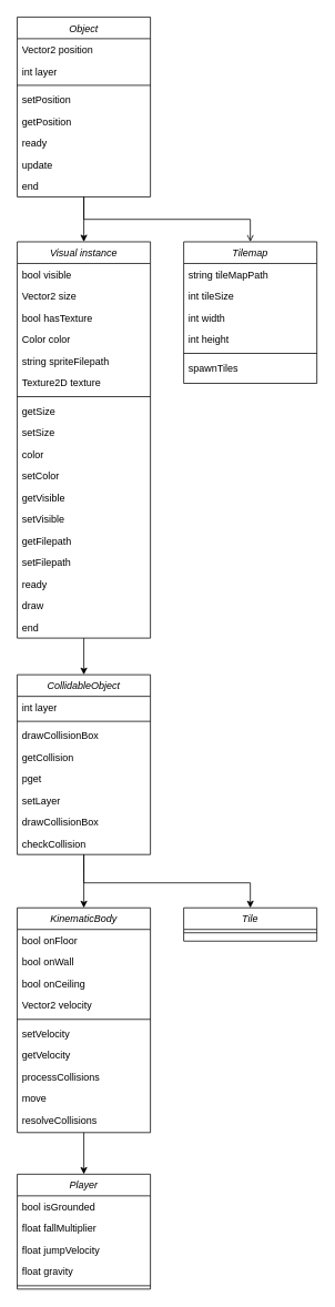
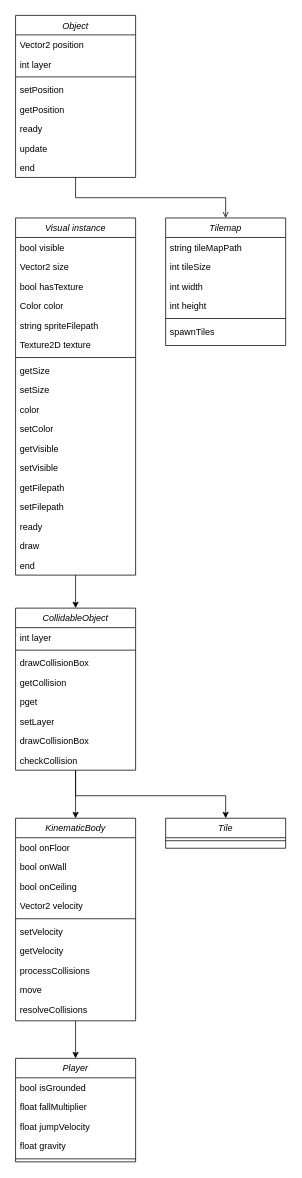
  <mxCell id="0" />
  <mxCell id="1" parent="0" />
- <mxCell id="2" style="edgeStyle=orthogonalEdgeStyle;rounded=0;orthogonalLoop=1;jettySize=auto;html=1;entryX=0.5;entryY=0;entryDx=0;entryDy=0;" parent="1" source="3" target="13" edge="1"><mxGeometry relative="1" as="geometry"><mxPoint x="100" y="220" as="targetPoint" /></mxGeometry></mxCell>
  <mxCell id="3" value="Object" style="swimlane;fontStyle=2;align=center;verticalAlign=top;childLayout=stackLayout;horizontal=1;startSize=26;horizontalStack=0;resizeParent=1;resizeLast=0;collapsible=1;marginBottom=0;rounded=0;shadow=0;strokeWidth=1;" parent="1" vertex="1"><mxGeometry x="20" y="20" width="160" height="216" as="geometry"><mxRectangle x="230" y="140" width="160" height="26" as="alternateBounds" /></mxGeometry></mxCell>
  <mxCell id="4" value="Vector2 position " style="text;align=left;verticalAlign=top;spacingLeft=4;spacingRight=4;overflow=hidden;rotatable=0;points=[[0,0.5],[1,0.5]];portConstraint=eastwest;" parent="3" vertex="1"><mxGeometry y="26" width="160" height="26" as="geometry" /></mxCell>
  <mxCell id="5" value="int layer" style="text;align=left;verticalAlign=top;spacingLeft=4;spacingRight=4;overflow=hidden;rotatable=0;points=[[0,0.5],[1,0.5]];portConstraint=eastwest;" parent="3" vertex="1"><mxGeometry y="52" width="160" height="26" as="geometry" /></mxCell>
  <mxCell id="6" value="" style="line;html=1;strokeWidth=1;align=left;verticalAlign=middle;spacingTop=-1;spacingLeft=3;spacingRight=3;rotatable=0;labelPosition=right;points=[];portConstraint=eastwest;" parent="3" vertex="1"><mxGeometry y="78" width="160" height="8" as="geometry" /></mxCell>
  <mxCell id="7" value="setPosition" style="text;align=left;verticalAlign=top;spacingLeft=4;spacingRight=4;overflow=hidden;rotatable=0;points=[[0,0.5],[1,0.5]];portConstraint=eastwest;" parent="3" vertex="1"><mxGeometry y="86" width="160" height="26" as="geometry" /></mxCell>
  <mxCell id="8" value="getPosition" style="text;align=left;verticalAlign=top;spacingLeft=4;spacingRight=4;overflow=hidden;rotatable=0;points=[[0,0.5],[1,0.5]];portConstraint=eastwest;" parent="3" vertex="1"><mxGeometry y="112" width="160" height="26" as="geometry" /></mxCell>
  <mxCell id="9" value="ready" style="text;align=left;verticalAlign=top;spacingLeft=4;spacingRight=4;overflow=hidden;rotatable=0;points=[[0,0.5],[1,0.5]];portConstraint=eastwest;" parent="3" vertex="1"><mxGeometry y="138" width="160" height="26" as="geometry" /></mxCell>
  <mxCell id="10" value="update" style="text;align=left;verticalAlign=top;spacingLeft=4;spacingRight=4;overflow=hidden;rotatable=0;points=[[0,0.5],[1,0.5]];portConstraint=eastwest;" parent="3" vertex="1"><mxGeometry y="164" width="160" height="26" as="geometry" /></mxCell>
  <mxCell id="11" value="end" style="text;align=left;verticalAlign=top;spacingLeft=4;spacingRight=4;overflow=hidden;rotatable=0;points=[[0,0.5],[1,0.5]];portConstraint=eastwest;" parent="3" vertex="1"><mxGeometry y="190" width="160" height="26" as="geometry" /></mxCell>
  <mxCell id="12" style="edgeStyle=orthogonalEdgeStyle;rounded=0;orthogonalLoop=1;jettySize=auto;html=1;exitX=0.5;exitY=1;exitDx=0;exitDy=0;entryX=0.5;entryY=0;entryDx=0;entryDy=0;" parent="1" source="13" target="32" edge="1"><mxGeometry relative="1" as="geometry" /></mxCell>
  <mxCell id="13" value="Visual instance" style="swimlane;fontStyle=2;align=center;verticalAlign=top;childLayout=stackLayout;horizontal=1;startSize=26;horizontalStack=0;resizeParent=1;resizeLast=0;collapsible=1;marginBottom=0;rounded=0;shadow=0;strokeWidth=1;" parent="1" vertex="1"><mxGeometry x="20" y="290" width="160" height="476" as="geometry"><mxRectangle x="230" y="140" width="160" height="26" as="alternateBounds" /></mxGeometry></mxCell>
  <mxCell id="14" value="bool visible" style="text;align=left;verticalAlign=top;spacingLeft=4;spacingRight=4;overflow=hidden;rotatable=0;points=[[0,0.5],[1,0.5]];portConstraint=eastwest;" parent="13" vertex="1"><mxGeometry y="26" width="160" height="26" as="geometry" /></mxCell>
  <mxCell id="15" value="Vector2 size" style="text;align=left;verticalAlign=top;spacingLeft=4;spacingRight=4;overflow=hidden;rotatable=0;points=[[0,0.5],[1,0.5]];portConstraint=eastwest;" parent="13" vertex="1"><mxGeometry y="52" width="160" height="26" as="geometry" /></mxCell>
  <mxCell id="16" value="bool hasTexture" style="text;align=left;verticalAlign=top;spacingLeft=4;spacingRight=4;overflow=hidden;rotatable=0;points=[[0,0.5],[1,0.5]];portConstraint=eastwest;" parent="13" vertex="1"><mxGeometry y="78" width="160" height="26" as="geometry" /></mxCell>
  <mxCell id="17" value="Color color" style="text;align=left;verticalAlign=top;spacingLeft=4;spacingRight=4;overflow=hidden;rotatable=0;points=[[0,0.5],[1,0.5]];portConstraint=eastwest;" parent="13" vertex="1"><mxGeometry y="104" width="160" height="26" as="geometry" /></mxCell>
  <mxCell id="18" value="string spriteFilepath" style="text;align=left;verticalAlign=top;spacingLeft=4;spacingRight=4;overflow=hidden;rotatable=0;points=[[0,0.5],[1,0.5]];portConstraint=eastwest;" parent="13" vertex="1"><mxGeometry y="130" width="160" height="26" as="geometry" /></mxCell>
  <mxCell id="19" value="Texture2D texture" style="text;align=left;verticalAlign=top;spacingLeft=4;spacingRight=4;overflow=hidden;rotatable=0;points=[[0,0.5],[1,0.5]];portConstraint=eastwest;" parent="13" vertex="1"><mxGeometry y="156" width="160" height="26" as="geometry" /></mxCell>
  <mxCell id="20" value="" style="line;html=1;strokeWidth=1;align=left;verticalAlign=middle;spacingTop=-1;spacingLeft=3;spacingRight=3;rotatable=0;labelPosition=right;points=[];portConstraint=eastwest;" parent="13" vertex="1"><mxGeometry y="182" width="160" height="8" as="geometry" /></mxCell>
  <mxCell id="21" value="getSize" style="text;align=left;verticalAlign=top;spacingLeft=4;spacingRight=4;overflow=hidden;rotatable=0;points=[[0,0.5],[1,0.5]];portConstraint=eastwest;" parent="13" vertex="1"><mxGeometry y="190" width="160" height="26" as="geometry" /></mxCell>
  <mxCell id="22" value="setSize" style="text;align=left;verticalAlign=top;spacingLeft=4;spacingRight=4;overflow=hidden;rotatable=0;points=[[0,0.5],[1,0.5]];portConstraint=eastwest;" parent="13" vertex="1"><mxGeometry y="216" width="160" height="26" as="geometry" /></mxCell>
  <mxCell id="23" value="color" style="text;align=left;verticalAlign=top;spacingLeft=4;spacingRight=4;overflow=hidden;rotatable=0;points=[[0,0.5],[1,0.5]];portConstraint=eastwest;" parent="13" vertex="1"><mxGeometry y="242" width="160" height="26" as="geometry" /></mxCell>
  <mxCell id="24" value="setColor" style="text;align=left;verticalAlign=top;spacingLeft=4;spacingRight=4;overflow=hidden;rotatable=0;points=[[0,0.5],[1,0.5]];portConstraint=eastwest;" parent="13" vertex="1"><mxGeometry y="268" width="160" height="26" as="geometry" /></mxCell>
  <mxCell id="25" value="getVisible" style="text;align=left;verticalAlign=top;spacingLeft=4;spacingRight=4;overflow=hidden;rotatable=0;points=[[0,0.5],[1,0.5]];portConstraint=eastwest;" parent="13" vertex="1"><mxGeometry y="294" width="160" height="26" as="geometry" /></mxCell>
  <mxCell id="26" value="setVisible" style="text;align=left;verticalAlign=top;spacingLeft=4;spacingRight=4;overflow=hidden;rotatable=0;points=[[0,0.5],[1,0.5]];portConstraint=eastwest;" parent="13" vertex="1"><mxGeometry y="320" width="160" height="26" as="geometry" /></mxCell>
  <mxCell id="27" value="getFilepath" style="text;align=left;verticalAlign=top;spacingLeft=4;spacingRight=4;overflow=hidden;rotatable=0;points=[[0,0.5],[1,0.5]];portConstraint=eastwest;" parent="13" vertex="1"><mxGeometry y="346" width="160" height="26" as="geometry" /></mxCell>
  <mxCell id="28" value="setFilepath" style="text;align=left;verticalAlign=top;spacingLeft=4;spacingRight=4;overflow=hidden;rotatable=0;points=[[0,0.5],[1,0.5]];portConstraint=eastwest;" parent="13" vertex="1"><mxGeometry y="372" width="160" height="26" as="geometry" /></mxCell>
  <mxCell id="29" value="ready" style="text;align=left;verticalAlign=top;spacingLeft=4;spacingRight=4;overflow=hidden;rotatable=0;points=[[0,0.5],[1,0.5]];portConstraint=eastwest;" parent="13" vertex="1"><mxGeometry y="398" width="160" height="26" as="geometry" /></mxCell>
  <mxCell id="30" value="draw" style="text;align=left;verticalAlign=top;spacingLeft=4;spacingRight=4;overflow=hidden;rotatable=0;points=[[0,0.5],[1,0.5]];portConstraint=eastwest;" parent="13" vertex="1"><mxGeometry y="424" width="160" height="26" as="geometry" /></mxCell>
  <mxCell id="31" value="end" style="text;align=left;verticalAlign=top;spacingLeft=4;spacingRight=4;overflow=hidden;rotatable=0;points=[[0,0.5],[1,0.5]];portConstraint=eastwest;" parent="13" vertex="1"><mxGeometry y="450" width="160" height="26" as="geometry" /></mxCell>
  <mxCell id="32" value="CollidableObject" style="swimlane;fontStyle=2;align=center;verticalAlign=top;childLayout=stackLayout;horizontal=1;startSize=26;horizontalStack=0;resizeParent=1;resizeLast=0;collapsible=1;marginBottom=0;rounded=0;shadow=0;strokeWidth=1;" parent="1" vertex="1"><mxGeometry x="20" y="810" width="160" height="216" as="geometry"><mxRectangle x="230" y="140" width="160" height="26" as="alternateBounds" /></mxGeometry></mxCell>
  <mxCell id="33" value="int layer" style="text;align=left;verticalAlign=top;spacingLeft=4;spacingRight=4;overflow=hidden;rotatable=0;points=[[0,0.5],[1,0.5]];portConstraint=eastwest;" parent="32" vertex="1"><mxGeometry y="26" width="160" height="26" as="geometry" /></mxCell>
  <mxCell id="34" value="" style="line;html=1;strokeWidth=1;align=left;verticalAlign=middle;spacingTop=-1;spacingLeft=3;spacingRight=3;rotatable=0;labelPosition=right;points=[];portConstraint=eastwest;" parent="32" vertex="1"><mxGeometry y="52" width="160" height="8" as="geometry" /></mxCell>
  <mxCell id="35" value="drawCollisionBox" style="text;align=left;verticalAlign=top;spacingLeft=4;spacingRight=4;overflow=hidden;rotatable=0;points=[[0,0.5],[1,0.5]];portConstraint=eastwest;" parent="32" vertex="1"><mxGeometry y="60" width="160" height="26" as="geometry" /></mxCell>
  <mxCell id="36" value="getCollision" style="text;align=left;verticalAlign=top;spacingLeft=4;spacingRight=4;overflow=hidden;rotatable=0;points=[[0,0.5],[1,0.5]];portConstraint=eastwest;" parent="32" vertex="1"><mxGeometry y="86" width="160" height="26" as="geometry" /></mxCell>
  <mxCell id="37" value="pget" style="text;align=left;verticalAlign=top;spacingLeft=4;spacingRight=4;overflow=hidden;rotatable=0;points=[[0,0.5],[1,0.5]];portConstraint=eastwest;" parent="32" vertex="1"><mxGeometry y="112" width="160" height="26" as="geometry" /></mxCell>
  <mxCell id="38" value="setLayer" style="text;align=left;verticalAlign=top;spacingLeft=4;spacingRight=4;overflow=hidden;rotatable=0;points=[[0,0.5],[1,0.5]];portConstraint=eastwest;" parent="32" vertex="1"><mxGeometry y="138" width="160" height="26" as="geometry" /></mxCell>
  <mxCell id="39" value="drawCollisionBox" style="text;align=left;verticalAlign=top;spacingLeft=4;spacingRight=4;overflow=hidden;rotatable=0;points=[[0,0.5],[1,0.5]];portConstraint=eastwest;" parent="32" vertex="1"><mxGeometry y="164" width="160" height="26" as="geometry" /></mxCell>
  <mxCell id="40" value="checkCollision" style="text;align=left;verticalAlign=top;spacingLeft=4;spacingRight=4;overflow=hidden;rotatable=0;points=[[0,0.5],[1,0.5]];portConstraint=eastwest;" parent="32" vertex="1"><mxGeometry y="190" width="160" height="26" as="geometry" /></mxCell>
  <mxCell id="41" style="edgeStyle=orthogonalEdgeStyle;rounded=0;orthogonalLoop=1;jettySize=auto;html=1;entryX=0.5;entryY=0;entryDx=0;entryDy=0;" parent="1" source="42" target="53" edge="1"><mxGeometry relative="1" as="geometry" /></mxCell>
  <mxCell id="42" value="KinematicBody" style="swimlane;fontStyle=2;align=center;verticalAlign=top;childLayout=stackLayout;horizontal=1;startSize=26;horizontalStack=0;resizeParent=1;resizeLast=0;collapsible=1;marginBottom=0;rounded=0;shadow=0;strokeWidth=1;" parent="1" vertex="1"><mxGeometry x="20" y="1090" width="160" height="270" as="geometry"><mxRectangle x="230" y="140" width="160" height="26" as="alternateBounds" /></mxGeometry></mxCell>
  <mxCell id="43" value="bool onFloor" style="text;align=left;verticalAlign=top;spacingLeft=4;spacingRight=4;overflow=hidden;rotatable=0;points=[[0,0.5],[1,0.5]];portConstraint=eastwest;" parent="42" vertex="1"><mxGeometry y="26" width="160" height="26" as="geometry" /></mxCell>
  <mxCell id="44" value="bool onWall" style="text;align=left;verticalAlign=top;spacingLeft=4;spacingRight=4;overflow=hidden;rotatable=0;points=[[0,0.5],[1,0.5]];portConstraint=eastwest;" parent="42" vertex="1"><mxGeometry y="52" width="160" height="26" as="geometry" /></mxCell>
  <mxCell id="45" value="bool onCeiling" style="text;align=left;verticalAlign=top;spacingLeft=4;spacingRight=4;overflow=hidden;rotatable=0;points=[[0,0.5],[1,0.5]];portConstraint=eastwest;" parent="42" vertex="1"><mxGeometry y="78" width="160" height="26" as="geometry" /></mxCell>
  <mxCell id="46" value="Vector2 velocity" style="text;align=left;verticalAlign=top;spacingLeft=4;spacingRight=4;overflow=hidden;rotatable=0;points=[[0,0.5],[1,0.5]];portConstraint=eastwest;" parent="42" vertex="1"><mxGeometry y="104" width="160" height="26" as="geometry" /></mxCell>
  <mxCell id="47" value="" style="line;html=1;strokeWidth=1;align=left;verticalAlign=middle;spacingTop=-1;spacingLeft=3;spacingRight=3;rotatable=0;labelPosition=right;points=[];portConstraint=eastwest;" parent="42" vertex="1"><mxGeometry y="130" width="160" height="8" as="geometry" /></mxCell>
  <mxCell id="48" value="setVelocity" style="text;align=left;verticalAlign=top;spacingLeft=4;spacingRight=4;overflow=hidden;rotatable=0;points=[[0,0.5],[1,0.5]];portConstraint=eastwest;" parent="42" vertex="1"><mxGeometry y="138" width="160" height="26" as="geometry" /></mxCell>
  <mxCell id="49" value="getVelocity" style="text;align=left;verticalAlign=top;spacingLeft=4;spacingRight=4;overflow=hidden;rotatable=0;points=[[0,0.5],[1,0.5]];portConstraint=eastwest;" parent="42" vertex="1"><mxGeometry y="164" width="160" height="26" as="geometry" /></mxCell>
  <mxCell id="50" value="processCollisions" style="text;align=left;verticalAlign=top;spacingLeft=4;spacingRight=4;overflow=hidden;rotatable=0;points=[[0,0.5],[1,0.5]];portConstraint=eastwest;" parent="42" vertex="1"><mxGeometry y="190" width="160" height="26" as="geometry" /></mxCell>
  <mxCell id="51" value="move" style="text;align=left;verticalAlign=top;spacingLeft=4;spacingRight=4;overflow=hidden;rotatable=0;points=[[0,0.5],[1,0.5]];portConstraint=eastwest;" parent="42" vertex="1"><mxGeometry y="216" width="160" height="26" as="geometry" /></mxCell>
  <mxCell id="52" value="resolveCollisions" style="text;align=left;verticalAlign=top;spacingLeft=4;spacingRight=4;overflow=hidden;rotatable=0;points=[[0,0.5],[1,0.5]];portConstraint=eastwest;" parent="42" vertex="1"><mxGeometry y="242" width="160" height="26" as="geometry" /></mxCell>
  <mxCell id="53" value="Player" style="swimlane;fontStyle=2;align=center;verticalAlign=top;childLayout=stackLayout;horizontal=1;startSize=26;horizontalStack=0;resizeParent=1;resizeLast=0;collapsible=1;marginBottom=0;rounded=0;shadow=0;strokeWidth=1;" parent="1" vertex="1"><mxGeometry x="20" y="1410" width="160" height="138" as="geometry"><mxRectangle x="230" y="140" width="160" height="26" as="alternateBounds" /></mxGeometry></mxCell>
  <mxCell id="54" value="bool isGrounded" style="text;align=left;verticalAlign=top;spacingLeft=4;spacingRight=4;overflow=hidden;rotatable=0;points=[[0,0.5],[1,0.5]];portConstraint=eastwest;" parent="53" vertex="1"><mxGeometry y="26" width="160" height="26" as="geometry" /></mxCell>
  <mxCell id="55" value="float fallMultiplier" style="text;align=left;verticalAlign=top;spacingLeft=4;spacingRight=4;overflow=hidden;rotatable=0;points=[[0,0.5],[1,0.5]];portConstraint=eastwest;" parent="53" vertex="1"><mxGeometry y="52" width="160" height="26" as="geometry" /></mxCell>
  <mxCell id="56" value="float jumpVelocity" style="text;align=left;verticalAlign=top;spacingLeft=4;spacingRight=4;overflow=hidden;rotatable=0;points=[[0,0.5],[1,0.5]];portConstraint=eastwest;" parent="53" vertex="1"><mxGeometry y="78" width="160" height="26" as="geometry" /></mxCell>
  <mxCell id="57" value="float gravity" style="text;align=left;verticalAlign=top;spacingLeft=4;spacingRight=4;overflow=hidden;rotatable=0;points=[[0,0.5],[1,0.5]];portConstraint=eastwest;" parent="53" vertex="1"><mxGeometry y="104" width="160" height="26" as="geometry" /></mxCell>
  <mxCell id="58" value="" style="line;html=1;strokeWidth=1;align=left;verticalAlign=middle;spacingTop=-1;spacingLeft=3;spacingRight=3;rotatable=0;labelPosition=right;points=[];portConstraint=eastwest;" parent="53" vertex="1"><mxGeometry y="130" width="160" height="8" as="geometry" /></mxCell>
  <mxCell id="59" style="edgeStyle=orthogonalEdgeStyle;rounded=0;orthogonalLoop=1;jettySize=auto;html=1;entryX=0.5;entryY=0;entryDx=0;entryDy=0;exitX=0.5;exitY=1;exitDx=0;exitDy=0;endArrow=open;" parent="1" source="3" target="60" edge="1"><mxGeometry relative="1" as="geometry"><mxPoint x="300" y="156.93" as="targetPoint" /><mxPoint x="180" y="129.997" as="sourcePoint" /></mxGeometry></mxCell>
  <mxCell id="60" value="Tilemap" style="swimlane;fontStyle=2;align=center;verticalAlign=top;childLayout=stackLayout;horizontal=1;startSize=26;horizontalStack=0;resizeParent=1;resizeLast=0;collapsible=1;marginBottom=0;rounded=0;shadow=0;strokeWidth=1;" parent="1" vertex="1"><mxGeometry x="220" y="290" width="160" height="170" as="geometry"><mxRectangle x="230" y="140" width="160" height="26" as="alternateBounds" /></mxGeometry></mxCell>
  <mxCell id="61" value="string tileMapPath" style="text;align=left;verticalAlign=top;spacingLeft=4;spacingRight=4;overflow=hidden;rotatable=0;points=[[0,0.5],[1,0.5]];portConstraint=eastwest;" parent="60" vertex="1"><mxGeometry y="26" width="160" height="26" as="geometry" /></mxCell>
  <mxCell id="62" value="int tileSize" style="text;align=left;verticalAlign=top;spacingLeft=4;spacingRight=4;overflow=hidden;rotatable=0;points=[[0,0.5],[1,0.5]];portConstraint=eastwest;" parent="60" vertex="1"><mxGeometry y="52" width="160" height="26" as="geometry" /></mxCell>
  <mxCell id="63" value="int width" style="text;align=left;verticalAlign=top;spacingLeft=4;spacingRight=4;overflow=hidden;rotatable=0;points=[[0,0.5],[1,0.5]];portConstraint=eastwest;" parent="60" vertex="1"><mxGeometry y="78" width="160" height="26" as="geometry" /></mxCell>
  <mxCell id="64" value="int height" style="text;align=left;verticalAlign=top;spacingLeft=4;spacingRight=4;overflow=hidden;rotatable=0;points=[[0,0.5],[1,0.5]];portConstraint=eastwest;" parent="60" vertex="1"><mxGeometry y="104" width="160" height="26" as="geometry" /></mxCell>
  <mxCell id="65" value="" style="line;html=1;strokeWidth=1;align=left;verticalAlign=middle;spacingTop=-1;spacingLeft=3;spacingRight=3;rotatable=0;labelPosition=right;points=[];portConstraint=eastwest;" parent="60" vertex="1"><mxGeometry y="130" width="160" height="8" as="geometry" /></mxCell>
  <mxCell id="66" value="spawnTiles" style="text;align=left;verticalAlign=top;spacingLeft=4;spacingRight=4;overflow=hidden;rotatable=0;points=[[0,0.5],[1,0.5]];portConstraint=eastwest;" parent="60" vertex="1"><mxGeometry y="138" width="160" height="26" as="geometry" /></mxCell>
  <mxCell id="67" value="Tile&#10;" style="swimlane;fontStyle=2;align=center;verticalAlign=top;childLayout=stackLayout;horizontal=1;startSize=26;horizontalStack=0;resizeParent=1;resizeLast=0;collapsible=1;marginBottom=0;rounded=0;shadow=0;strokeWidth=1;" parent="1" vertex="1"><mxGeometry x="220" y="1090" width="160" height="40" as="geometry"><mxRectangle x="230" y="140" width="160" height="26" as="alternateBounds" /></mxGeometry></mxCell>
  <mxCell id="68" value="" style="line;html=1;strokeWidth=1;align=left;verticalAlign=middle;spacingTop=-1;spacingLeft=3;spacingRight=3;rotatable=0;labelPosition=right;points=[];portConstraint=eastwest;" parent="67" vertex="1"><mxGeometry y="26" width="160" height="8" as="geometry" /></mxCell>
  <mxCell id="69" style="edgeStyle=orthogonalEdgeStyle;rounded=0;orthogonalLoop=1;jettySize=auto;html=1;entryX=0.5;entryY=0;entryDx=0;entryDy=0;" parent="1" source="40" target="67" edge="1"><mxGeometry relative="1" as="geometry"><Array as="points"><mxPoint x="100" y="1060" /><mxPoint x="300" y="1060" /></Array></mxGeometry></mxCell>
  <mxCell id="70" style="edgeStyle=orthogonalEdgeStyle;rounded=0;orthogonalLoop=1;jettySize=auto;html=1;entryX=0.5;entryY=0;entryDx=0;entryDy=0;" parent="1" source="40" target="42" edge="1"><mxGeometry relative="1" as="geometry"><Array as="points"><mxPoint x="100" y="1050" /><mxPoint x="100" y="1050" /></Array></mxGeometry></mxCell>
